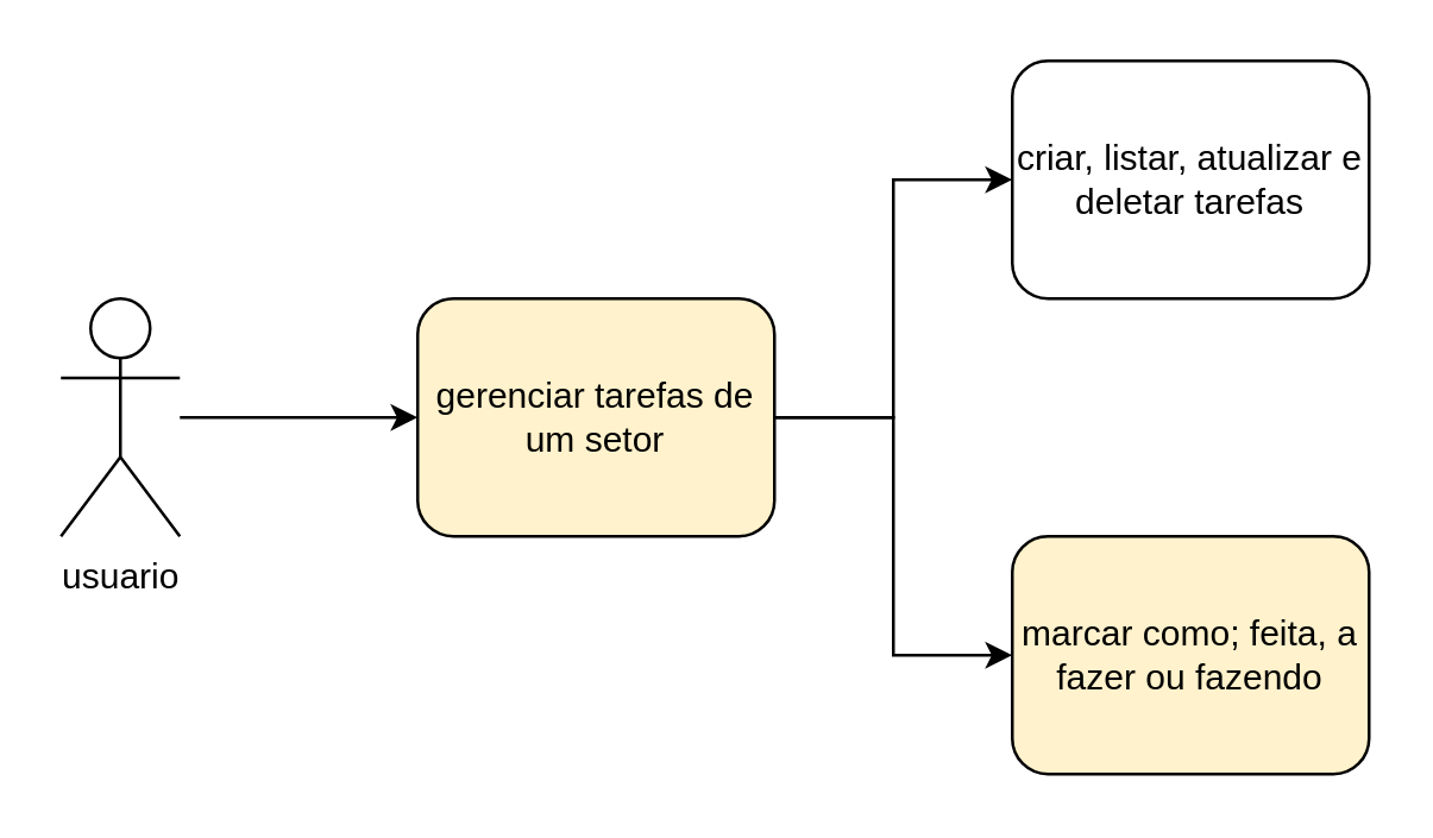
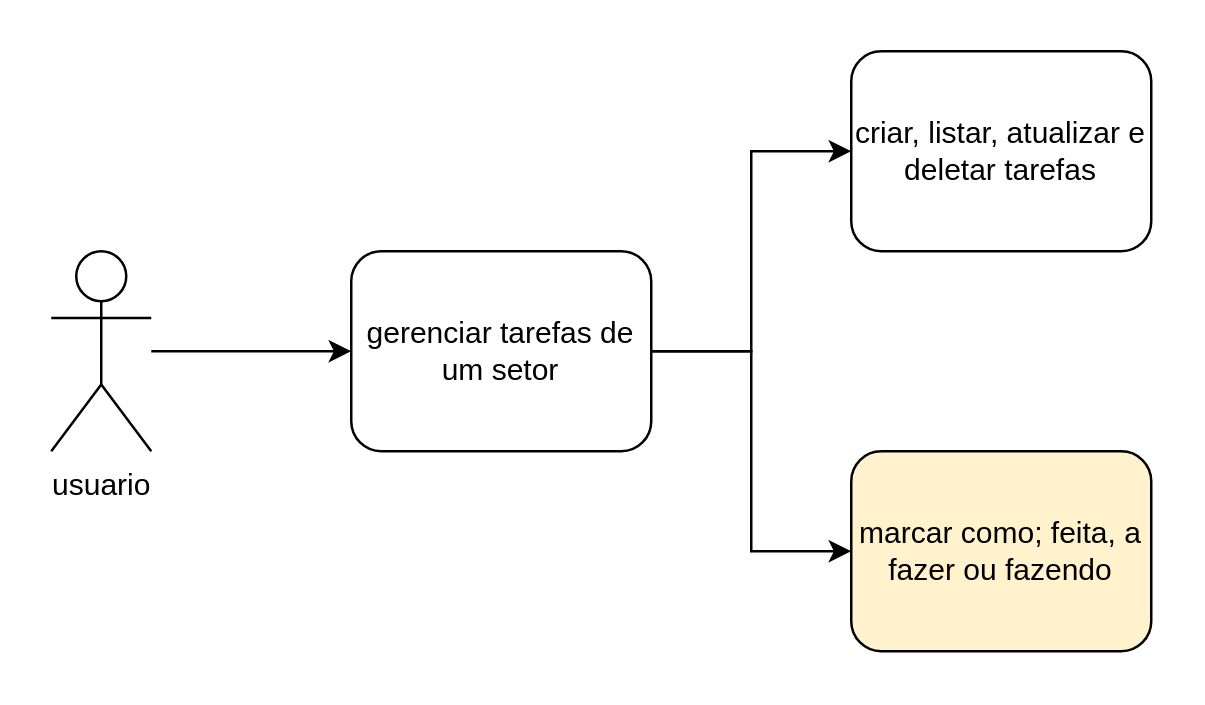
  <mxCell id="0" />
  <mxCell id="1" parent="0" />
  <mxCell id="2" style="edgeStyle=orthogonalEdgeStyle;rounded=0;orthogonalLoop=1;jettySize=auto;html=1;entryX=0;entryY=0.5;entryDx=0;entryDy=0;" edge="1" parent="1" source="4" target="7"><mxGeometry relative="1" as="geometry" /></mxCell>
  <mxCell id="3" style="edgeStyle=orthogonalEdgeStyle;rounded=0;orthogonalLoop=1;jettySize=auto;html=1;entryX=0;entryY=0.5;entryDx=0;entryDy=0;" edge="1" parent="1" source="4" target="8"><mxGeometry relative="1" as="geometry" /></mxCell>
- <mxCell id="4" value="gerenciar tarefas de um setor" style="rounded=1;whiteSpace=wrap;html=1;fillColor=#fff2cc;" vertex="1" parent="1"><mxGeometry x="140" y="100" width="120" height="80" as="geometry" /></mxCell>
+ <mxCell id="4" value="gerenciar tarefas de um setor" style="rounded=1;whiteSpace=wrap;html=1;" vertex="1" parent="1"><mxGeometry x="140" y="100" width="120" height="80" as="geometry" /></mxCell>
  <mxCell id="5" style="edgeStyle=orthogonalEdgeStyle;rounded=0;orthogonalLoop=1;jettySize=auto;html=1;entryX=0;entryY=0.5;entryDx=0;entryDy=0;" edge="1" parent="1" source="6" target="4"><mxGeometry relative="1" as="geometry" /></mxCell>
  <mxCell id="6" value="usuario" style="shape=umlActor;verticalLabelPosition=bottom;verticalAlign=top;html=1;outlineConnect=0;" vertex="1" parent="1"><mxGeometry x="20" y="100" width="40" height="80" as="geometry" /></mxCell>
  <mxCell id="7" value="criar, listar, atualizar e deletar tarefas" style="rounded=1;whiteSpace=wrap;html=1;" vertex="1" parent="1"><mxGeometry x="340" y="20" width="120" height="80" as="geometry" /></mxCell>
  <mxCell id="8" value="marcar como; feita, a fazer ou fazendo" style="rounded=1;whiteSpace=wrap;html=1;fillColor=#fff2cc;" vertex="1" parent="1"><mxGeometry x="340" y="180" width="120" height="80" as="geometry" /></mxCell>
